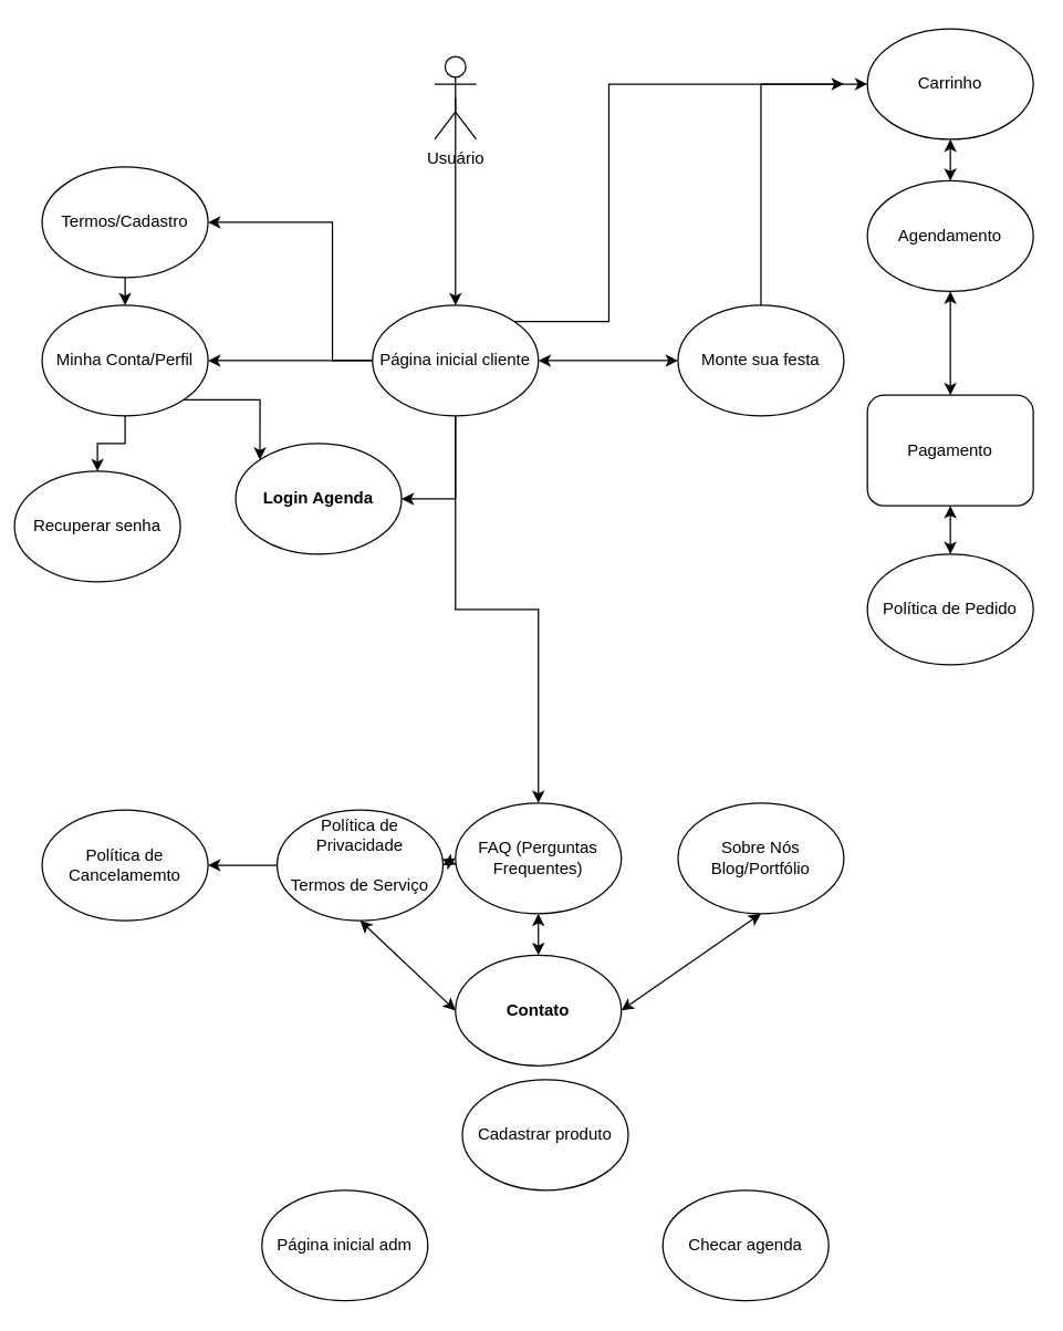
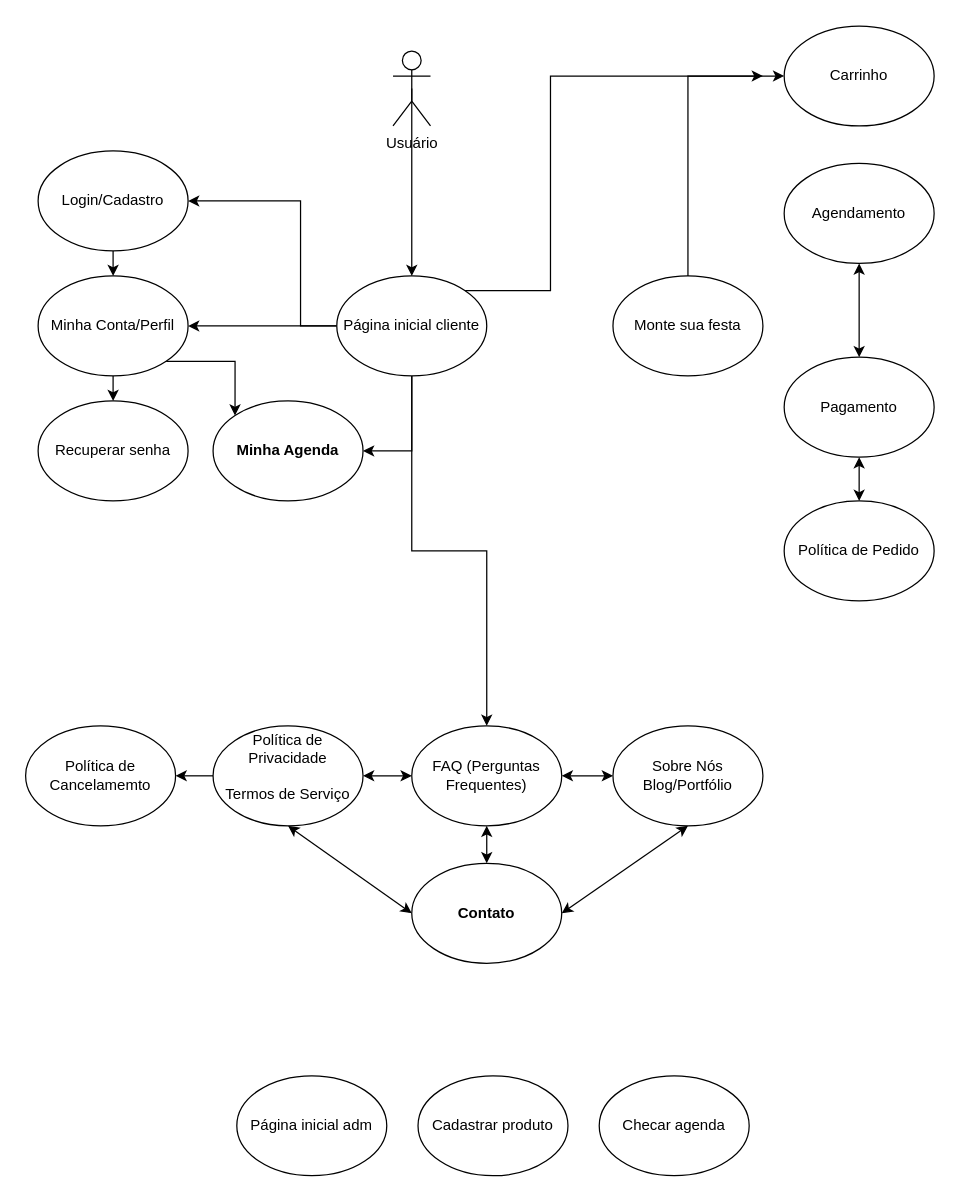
  <mxCell id="0" />
  <mxCell id="1" parent="0" />
  <mxCell id="2" value="&lt;div&gt;&lt;span style=&quot;background-color: initial;&quot;&gt;Página inicial adm&lt;/span&gt;&lt;br&gt;&lt;/div&gt;" style="ellipse;whiteSpace=wrap;html=1;" vertex="1" parent="1"><mxGeometry x="189" y="860" width="120" height="80" as="geometry" /></mxCell>
- <mxCell id="3" value="Pagamento" style="whiteSpace=wrap;html=1;rounded=1;" vertex="1" parent="1"><mxGeometry x="627" y="285" width="120" height="80" as="geometry" /></mxCell>
+ <mxCell id="3" value="Pagamento" style="ellipse;whiteSpace=wrap;html=1;" vertex="1" parent="1"><mxGeometry x="627" y="285" width="120" height="80" as="geometry" /></mxCell>
  <mxCell id="4" value="Carrinho" style="ellipse;whiteSpace=wrap;html=1;" vertex="1" parent="1"><mxGeometry x="627" y="20" width="120" height="80" as="geometry" /></mxCell>
  <mxCell id="5" style="edgeStyle=orthogonalEdgeStyle;rounded=0;orthogonalLoop=1;jettySize=auto;html=1;exitX=0.5;exitY=1;exitDx=0;exitDy=0;entryX=0.5;entryY=0;entryDx=0;entryDy=0;" edge="1" parent="1" source="6" target="21"><mxGeometry relative="1" as="geometry" /></mxCell>
- <mxCell id="6" value="&lt;div&gt;Termos/&lt;span style=&quot;background-color: initial;&quot;&gt;Cadastro&lt;/span&gt;&lt;/div&gt;" style="ellipse;whiteSpace=wrap;html=1;" vertex="1" parent="1"><mxGeometry x="30" y="120" width="120" height="80" as="geometry" /></mxCell>
- <mxCell id="7" value="Recuperar senha" style="ellipse;whiteSpace=wrap;html=1;" vertex="1" parent="1"><mxGeometry x="10" y="340" width="120" height="80" as="geometry" /></mxCell>
+ <mxCell id="6" value="&lt;div&gt;Login/&lt;span style=&quot;background-color: initial;&quot;&gt;Cadastro&lt;/span&gt;&lt;/div&gt;" style="ellipse;whiteSpace=wrap;html=1;" vertex="1" parent="1"><mxGeometry x="30" y="120" width="120" height="80" as="geometry" /></mxCell>
+ <mxCell id="7" value="Recuperar senha" style="ellipse;whiteSpace=wrap;html=1;" vertex="1" parent="1"><mxGeometry x="30" y="320" width="120" height="80" as="geometry" /></mxCell>
  <mxCell id="8" value="Agendamento" style="ellipse;whiteSpace=wrap;html=1;" vertex="1" parent="1"><mxGeometry x="627" y="130" width="120" height="80" as="geometry" /></mxCell>
- <mxCell id="9" value="Cadastrar produto" style="ellipse;whiteSpace=wrap;html=1;" vertex="1" parent="1"><mxGeometry x="334" y="780" width="120" height="80" as="geometry" /></mxCell>
+ <mxCell id="9" value="Cadastrar produto" style="ellipse;whiteSpace=wrap;html=1;" vertex="1" parent="1"><mxGeometry x="334" y="860" width="120" height="80" as="geometry" /></mxCell>
  <mxCell id="10" style="edgeStyle=orthogonalEdgeStyle;rounded=0;orthogonalLoop=1;jettySize=auto;html=1;exitX=0.5;exitY=0;exitDx=0;exitDy=0;entryX=0;entryY=0.5;entryDx=0;entryDy=0;" edge="1" parent="1" source="11" target="4"><mxGeometry relative="1" as="geometry" /></mxCell>
  <mxCell id="11" value="Monte sua festa" style="ellipse;whiteSpace=wrap;html=1;" vertex="1" parent="1"><mxGeometry x="490" y="220" width="120" height="80" as="geometry" /></mxCell>
  <mxCell id="12" style="edgeStyle=orthogonalEdgeStyle;rounded=0;orthogonalLoop=1;jettySize=auto;html=1;exitX=0;exitY=0.5;exitDx=0;exitDy=0;entryX=1;entryY=0.5;entryDx=0;entryDy=0;" edge="1" parent="1" source="13" target="40"><mxGeometry relative="1" as="geometry" /></mxCell>
- <mxCell id="13" value="Política de Privacidade&lt;div&gt;&lt;br&gt;&lt;div&gt;&lt;span style=&quot;background-color: initial;&quot;&gt;Termos de Serviço&lt;/span&gt;&lt;div&gt;&lt;br&gt;&lt;/div&gt;&lt;/div&gt;&lt;/div&gt;" style="ellipse;whiteSpace=wrap;html=1;" vertex="1" parent="1"><mxGeometry x="200" y="585" width="120" height="80" as="geometry" /></mxCell>
+ <mxCell id="13" value="Política de Privacidade&lt;div&gt;&lt;br&gt;&lt;div&gt;&lt;span style=&quot;background-color: initial;&quot;&gt;Termos de Serviço&lt;/span&gt;&lt;div&gt;&lt;br&gt;&lt;/div&gt;&lt;/div&gt;&lt;/div&gt;" style="ellipse;whiteSpace=wrap;html=1;" vertex="1" parent="1"><mxGeometry x="170" y="580" width="120" height="80" as="geometry" /></mxCell>
  <mxCell id="14" value="FAQ (Perguntas Frequentes)" style="ellipse;whiteSpace=wrap;html=1;" vertex="1" parent="1"><mxGeometry x="329" y="580" width="120" height="80" as="geometry" /></mxCell>
  <mxCell id="15" value="&lt;strong&gt;Contato&lt;/strong&gt;" style="ellipse;whiteSpace=wrap;html=1;" vertex="1" parent="1"><mxGeometry x="329" y="690" width="120" height="80" as="geometry" /></mxCell>
  <mxCell id="16" value="Sobre Nós&lt;div&gt;Blog/Portfólio&lt;br&gt;&lt;/div&gt;" style="ellipse;whiteSpace=wrap;html=1;" vertex="1" parent="1"><mxGeometry x="490" y="580" width="120" height="80" as="geometry" /></mxCell>
- <mxCell id="17" value="&lt;strong&gt;Login Agenda&lt;/strong&gt;" style="ellipse;whiteSpace=wrap;html=1;" vertex="1" parent="1"><mxGeometry x="170" y="320" width="120" height="80" as="geometry" /></mxCell>
+ <mxCell id="17" value="&lt;strong&gt;Minha Agenda&lt;/strong&gt;" style="ellipse;whiteSpace=wrap;html=1;" vertex="1" parent="1"><mxGeometry x="170" y="320" width="120" height="80" as="geometry" /></mxCell>
  <mxCell id="18" value="Política de Pedido" style="ellipse;whiteSpace=wrap;html=1;" vertex="1" parent="1"><mxGeometry x="627" y="400" width="120" height="80" as="geometry" /></mxCell>
  <mxCell id="19" style="edgeStyle=orthogonalEdgeStyle;rounded=0;orthogonalLoop=1;jettySize=auto;html=1;exitX=0.5;exitY=1;exitDx=0;exitDy=0;entryX=0.5;entryY=0;entryDx=0;entryDy=0;" edge="1" parent="1" source="21" target="7"><mxGeometry relative="1" as="geometry" /></mxCell>
  <mxCell id="20" style="edgeStyle=orthogonalEdgeStyle;rounded=0;orthogonalLoop=1;jettySize=auto;html=1;exitX=1;exitY=1;exitDx=0;exitDy=0;entryX=0;entryY=0;entryDx=0;entryDy=0;" edge="1" parent="1" source="21" target="17"><mxGeometry relative="1" as="geometry" /></mxCell>
  <mxCell id="21" value="Minha Conta/Perfil" style="ellipse;whiteSpace=wrap;html=1;" vertex="1" parent="1"><mxGeometry x="30" y="220" width="120" height="80" as="geometry" /></mxCell>
  <mxCell id="22" style="edgeStyle=orthogonalEdgeStyle;rounded=0;orthogonalLoop=1;jettySize=auto;html=1;exitX=0.5;exitY=1;exitDx=0;exitDy=0;entryX=0.5;entryY=0;entryDx=0;entryDy=0;" edge="1" parent="1" source="27" target="14"><mxGeometry relative="1" as="geometry" /></mxCell>
  <mxCell id="23" style="edgeStyle=orthogonalEdgeStyle;rounded=0;orthogonalLoop=1;jettySize=auto;html=1;exitX=0;exitY=0.5;exitDx=0;exitDy=0;entryX=1;entryY=0.5;entryDx=0;entryDy=0;" edge="1" parent="1" source="27" target="21"><mxGeometry relative="1" as="geometry"><mxPoint x="190" y="260.053" as="targetPoint" /></mxGeometry></mxCell>
  <mxCell id="24" style="edgeStyle=orthogonalEdgeStyle;rounded=0;orthogonalLoop=1;jettySize=auto;html=1;exitX=1;exitY=0;exitDx=0;exitDy=0;" edge="1" parent="1" source="27"><mxGeometry relative="1" as="geometry"><mxPoint x="610" y="60" as="targetPoint" /><Array as="points"><mxPoint x="440" y="232" /><mxPoint x="440" y="60" /></Array></mxGeometry></mxCell>
  <mxCell id="25" style="edgeStyle=orthogonalEdgeStyle;rounded=0;orthogonalLoop=1;jettySize=auto;html=1;exitX=0;exitY=0.5;exitDx=0;exitDy=0;entryX=1;entryY=0.5;entryDx=0;entryDy=0;" edge="1" parent="1" source="27" target="6"><mxGeometry relative="1" as="geometry"><Array as="points"><mxPoint x="240" y="260" /><mxPoint x="240" y="160" /></Array></mxGeometry></mxCell>
  <mxCell id="26" style="edgeStyle=orthogonalEdgeStyle;rounded=0;orthogonalLoop=1;jettySize=auto;html=1;exitX=0.5;exitY=1;exitDx=0;exitDy=0;entryX=1;entryY=0.5;entryDx=0;entryDy=0;" edge="1" parent="1" source="27" target="17"><mxGeometry relative="1" as="geometry" /></mxCell>
  <mxCell id="27" value="Página inicial cliente" style="ellipse;whiteSpace=wrap;html=1;" vertex="1" parent="1"><mxGeometry x="269" y="220" width="120" height="80" as="geometry" /></mxCell>
  <mxCell id="28" value="" style="endArrow=classic;startArrow=classic;html=1;rounded=0;entryX=0.5;entryY=1;entryDx=0;entryDy=0;exitX=0.5;exitY=0;exitDx=0;exitDy=0;" edge="1" parent="1" source="3" target="8"><mxGeometry width="50" height="50" relative="1" as="geometry"><mxPoint x="657" y="300" as="sourcePoint" /><mxPoint x="707" y="250" as="targetPoint" /></mxGeometry></mxCell>
- <mxCell id="29" value="" style="endArrow=classic;startArrow=classic;html=1;rounded=0;entryX=0.5;entryY=1;entryDx=0;entryDy=0;" edge="1" parent="1" source="8" target="4"><mxGeometry width="50" height="50" relative="1" as="geometry"><mxPoint x="567" y="180" as="sourcePoint" /><mxPoint x="617" y="130" as="targetPoint" /></mxGeometry></mxCell>
  <mxCell id="30" value="" style="endArrow=classic;startArrow=classic;html=1;rounded=0;entryX=0.5;entryY=0;entryDx=0;entryDy=0;exitX=0.5;exitY=1;exitDx=0;exitDy=0;" edge="1" parent="1" source="3" target="18"><mxGeometry width="50" height="50" relative="1" as="geometry"><mxPoint x="367" y="240" as="sourcePoint" /><mxPoint x="417" y="190" as="targetPoint" /></mxGeometry></mxCell>
- <mxCell id="31" value="" style="endArrow=classic;startArrow=classic;html=1;rounded=0;entryX=0;entryY=0.5;entryDx=0;entryDy=0;exitX=1;exitY=0.5;exitDx=0;exitDy=0;" edge="1" parent="1" source="27" target="11"><mxGeometry width="50" height="50" relative="1" as="geometry"><mxPoint x="310" y="340" as="sourcePoint" /><mxPoint x="360" y="290" as="targetPoint" /></mxGeometry></mxCell>
+ <mxCell id="32" value="" style="endArrow=classic;startArrow=classic;html=1;rounded=0;exitX=1;exitY=0.5;exitDx=0;exitDy=0;entryX=0;entryY=0.5;entryDx=0;entryDy=0;" edge="1" parent="1" source="14" target="16"><mxGeometry width="50" height="50" relative="1" as="geometry"><mxPoint x="510" y="520" as="sourcePoint" /><mxPoint x="560" y="470" as="targetPoint" /></mxGeometry></mxCell>
  <mxCell id="33" value="" style="endArrow=classic;startArrow=classic;html=1;rounded=0;entryX=0;entryY=0.5;entryDx=0;entryDy=0;exitX=1;exitY=0.5;exitDx=0;exitDy=0;" edge="1" parent="1" source="13" target="14"><mxGeometry width="50" height="50" relative="1" as="geometry"><mxPoint x="370" y="670" as="sourcePoint" /><mxPoint x="420" y="620" as="targetPoint" /></mxGeometry></mxCell>
  <mxCell id="34" value="" style="endArrow=classic;startArrow=classic;html=1;rounded=0;entryX=0;entryY=0.5;entryDx=0;entryDy=0;exitX=0.5;exitY=1;exitDx=0;exitDy=0;" edge="1" parent="1" source="13" target="15"><mxGeometry width="50" height="50" relative="1" as="geometry"><mxPoint x="370" y="670" as="sourcePoint" /><mxPoint x="420" y="620" as="targetPoint" /></mxGeometry></mxCell>
  <mxCell id="35" value="" style="endArrow=classic;startArrow=classic;html=1;rounded=0;entryX=0.5;entryY=1;entryDx=0;entryDy=0;exitX=1;exitY=0.5;exitDx=0;exitDy=0;" edge="1" parent="1" source="15" target="16"><mxGeometry width="50" height="50" relative="1" as="geometry"><mxPoint x="370" y="670" as="sourcePoint" /><mxPoint x="420" y="620" as="targetPoint" /></mxGeometry></mxCell>
  <mxCell id="36" value="" style="endArrow=classic;startArrow=classic;html=1;rounded=0;entryX=0.5;entryY=1;entryDx=0;entryDy=0;exitX=0.5;exitY=0;exitDx=0;exitDy=0;" edge="1" parent="1" source="15" target="14"><mxGeometry width="50" height="50" relative="1" as="geometry"><mxPoint x="370" y="670" as="sourcePoint" /><mxPoint x="420" y="620" as="targetPoint" /></mxGeometry></mxCell>
  <mxCell id="37" style="edgeStyle=orthogonalEdgeStyle;rounded=0;orthogonalLoop=1;jettySize=auto;html=1;exitX=0.5;exitY=0.5;exitDx=0;exitDy=0;exitPerimeter=0;entryX=0.5;entryY=0;entryDx=0;entryDy=0;" edge="1" parent="1" source="38" target="27"><mxGeometry relative="1" as="geometry" /></mxCell>
  <mxCell id="38" value="Usuário" style="shape=umlActor;verticalLabelPosition=bottom;verticalAlign=top;html=1;outlineConnect=0;" vertex="1" parent="1"><mxGeometry x="314" y="40" width="30" height="60" as="geometry" /></mxCell>
  <mxCell id="39" value="Checar agenda" style="ellipse;whiteSpace=wrap;html=1;" vertex="1" parent="1"><mxGeometry x="479" y="860" width="120" height="80" as="geometry" /></mxCell>
- <mxCell id="40" value="Política de Cancelamemto" style="ellipse;whiteSpace=wrap;html=1;" vertex="1" parent="1"><mxGeometry x="30" y="585" width="120" height="80" as="geometry" /></mxCell>
+ <mxCell id="40" value="Política de Cancelamemto" style="ellipse;whiteSpace=wrap;html=1;" vertex="1" parent="1"><mxGeometry x="20" y="580" width="120" height="80" as="geometry" /></mxCell>
